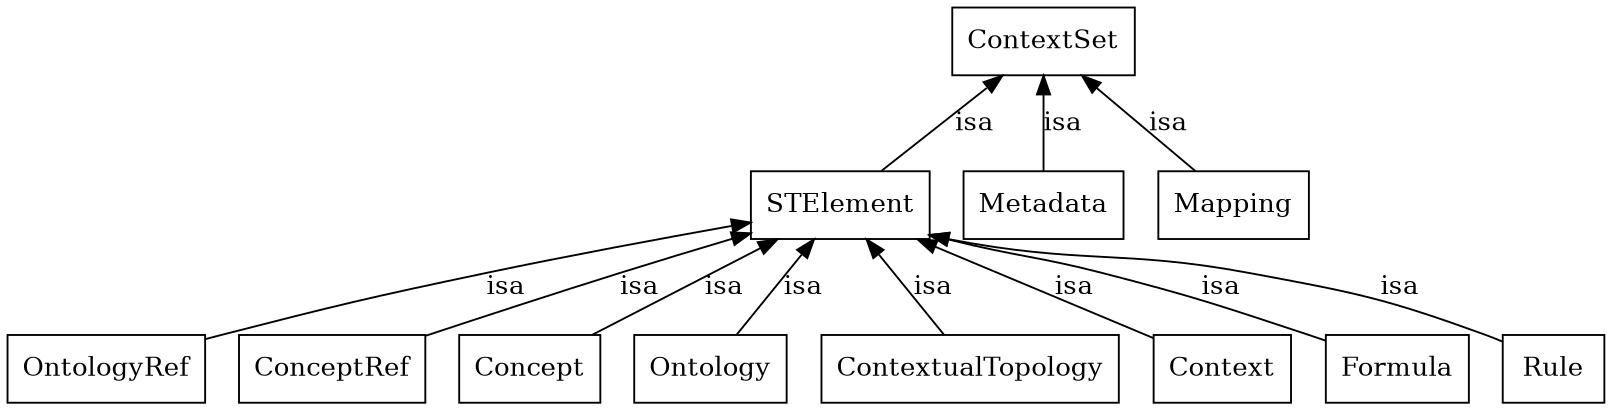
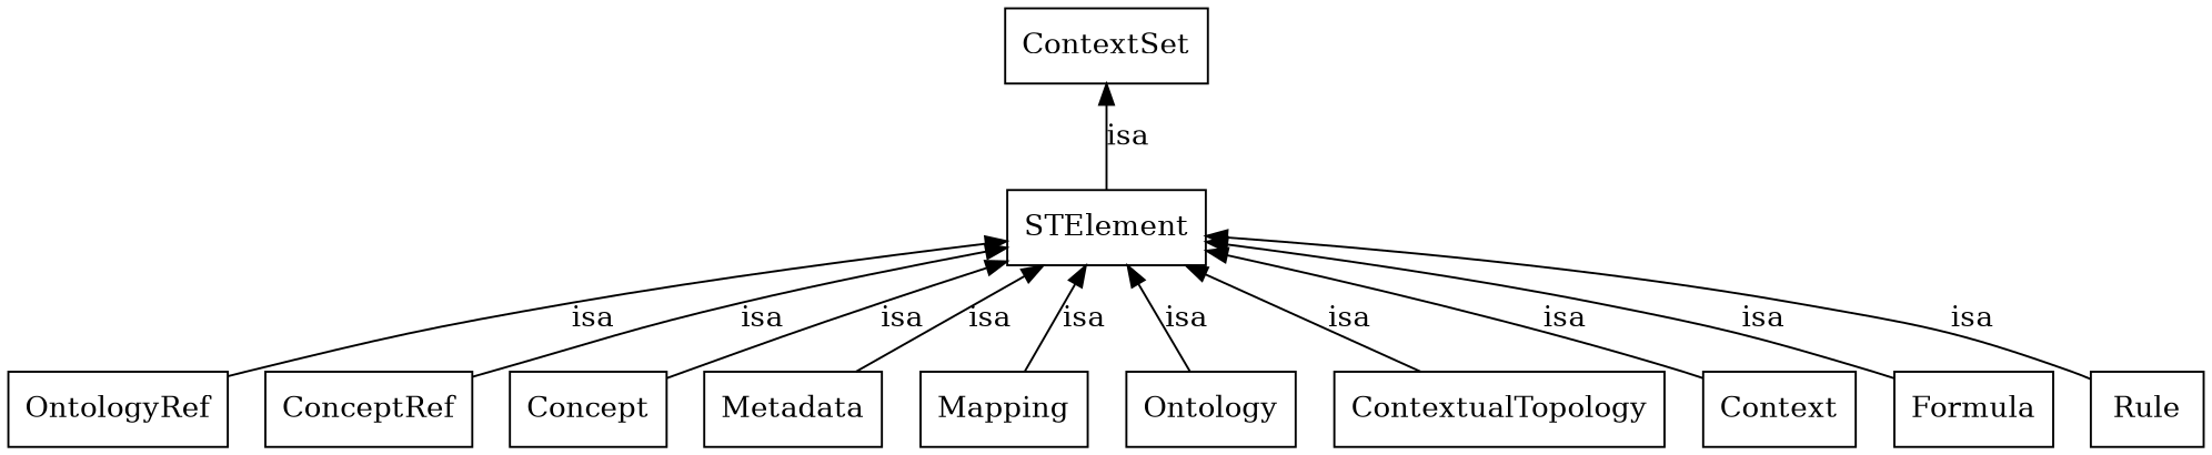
  digraph {
    node [color="0.0,0.0,0.0" fontcolor="0.0,0.0,0.0" shape=box]
    edge [color="0.0,0.0,0.0" dir=back fontcolor="0.0,0.0,0.0"]
    n1 [height=0.50 label=ContextSet width=1.06]
    n2 [height=0.50 label=STElement width=1.06]
    n3 [height=0.50 label=OntologyRef width=1.19]
    n4 [height=0.50 label=ConceptRef width=1.11]
    n5 [height=0.50 label=Concept width=0.83]
    n6 [height=0.50 label=Metadata width=0.92]
    n7 [height=0.50 label=Mapping width=0.89]
    n8 [height=0.50 label=Ontology width=0.92]
    n9 [height=0.50 label=ContextualTopology width=1.81]
    n10 [height=0.50 label=Context width=0.81]
    n11 [height=0.50 label=Formula width=0.83]
    n12 [height=0.50 label=Rule width=0.75]
    n1 -> n2 [label=isa]
    n2 -> n3 [label=isa]
    n2 -> n4 [label=isa]
    n2 -> n5 [label=isa]
-   n1 -> n6 [label=isa]
-   n1 -> n7 [label=isa]
+   n2 -> n6 [label=isa]
+   n2 -> n7 [label=isa]
    n2 -> n8 [label=isa]
    n2 -> n9 [label=isa]
    n2 -> n10 [label=isa]
    n2 -> n11 [label=isa]
    n2 -> n12 [label=isa]
  }
